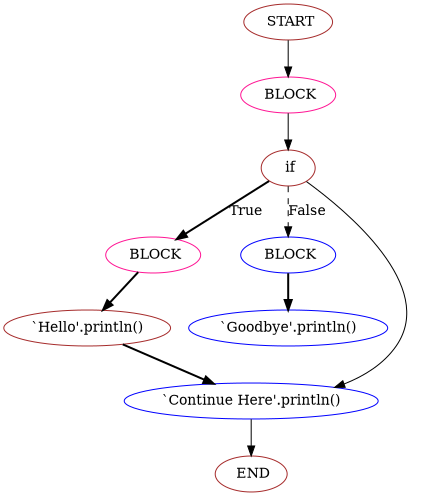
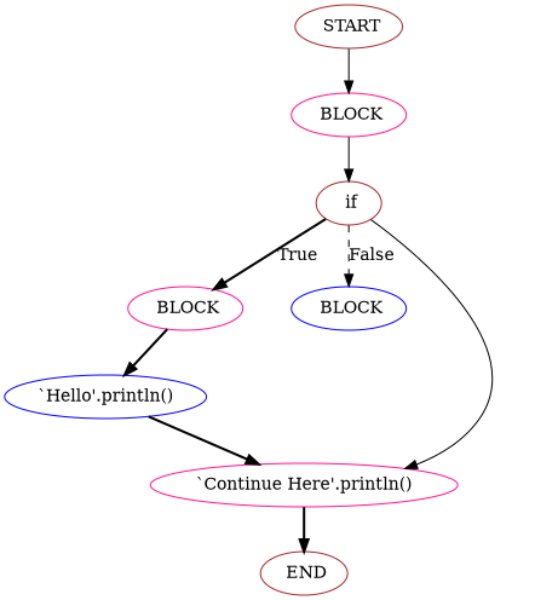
  digraph {
    node [color=blue]
    edge [color=black style=bold]
    n1 [color=brown label=" START"]
    n2 [color=deeppink label=" BLOCK"]
    n3 [color=brown label=" if"]
    n4 [color=deeppink label=" BLOCK"]
    n5 [label=" BLOCK"]
-   n6 [label="`Continue Here'.println()"]
-   n7 [color=brown label="`Hello'.println()"]
-   n8 [label="`Goodbye'.println()"]
+   n6 [color=deeppink label="`Continue Here'.println()"]
+   n7 [label="`Hello'.println()"]
    n9 [color=brown label=" END"]
    n1 -> n2 [style=solid]
    n2 -> n3 [style=solid]
    n3 -> n4 [label=True]
    n3 -> n5 [label=False style=dashed]
    n3 -> n6 [style=solid]
    n4 -> n7
-   n5 -> n8
-   n6 -> n9 [style=solid]
+   n6 -> n9
    n7 -> n6
  }
